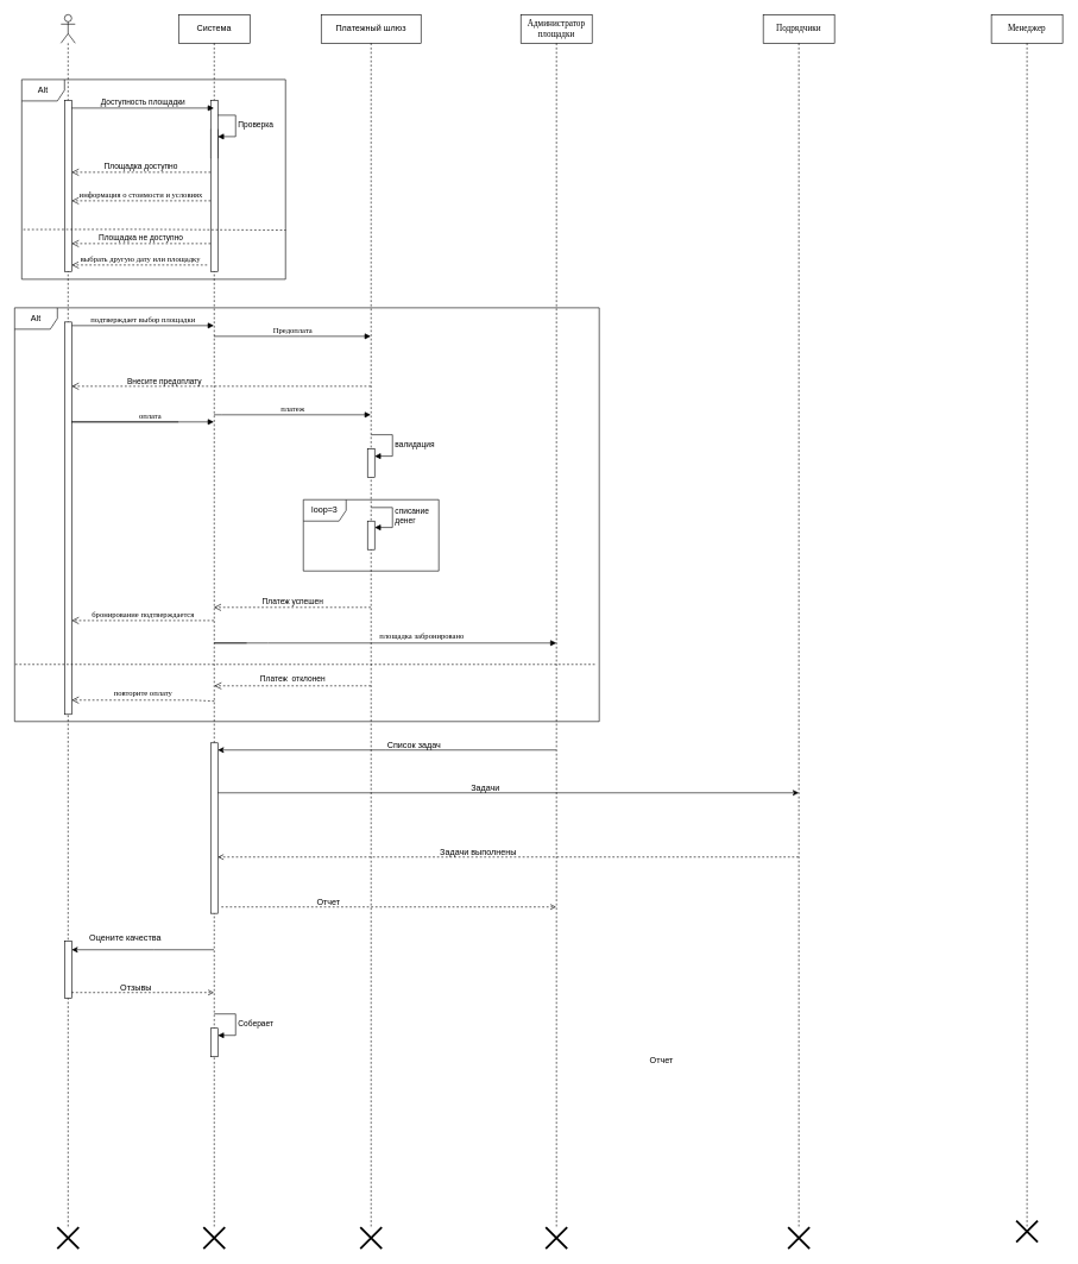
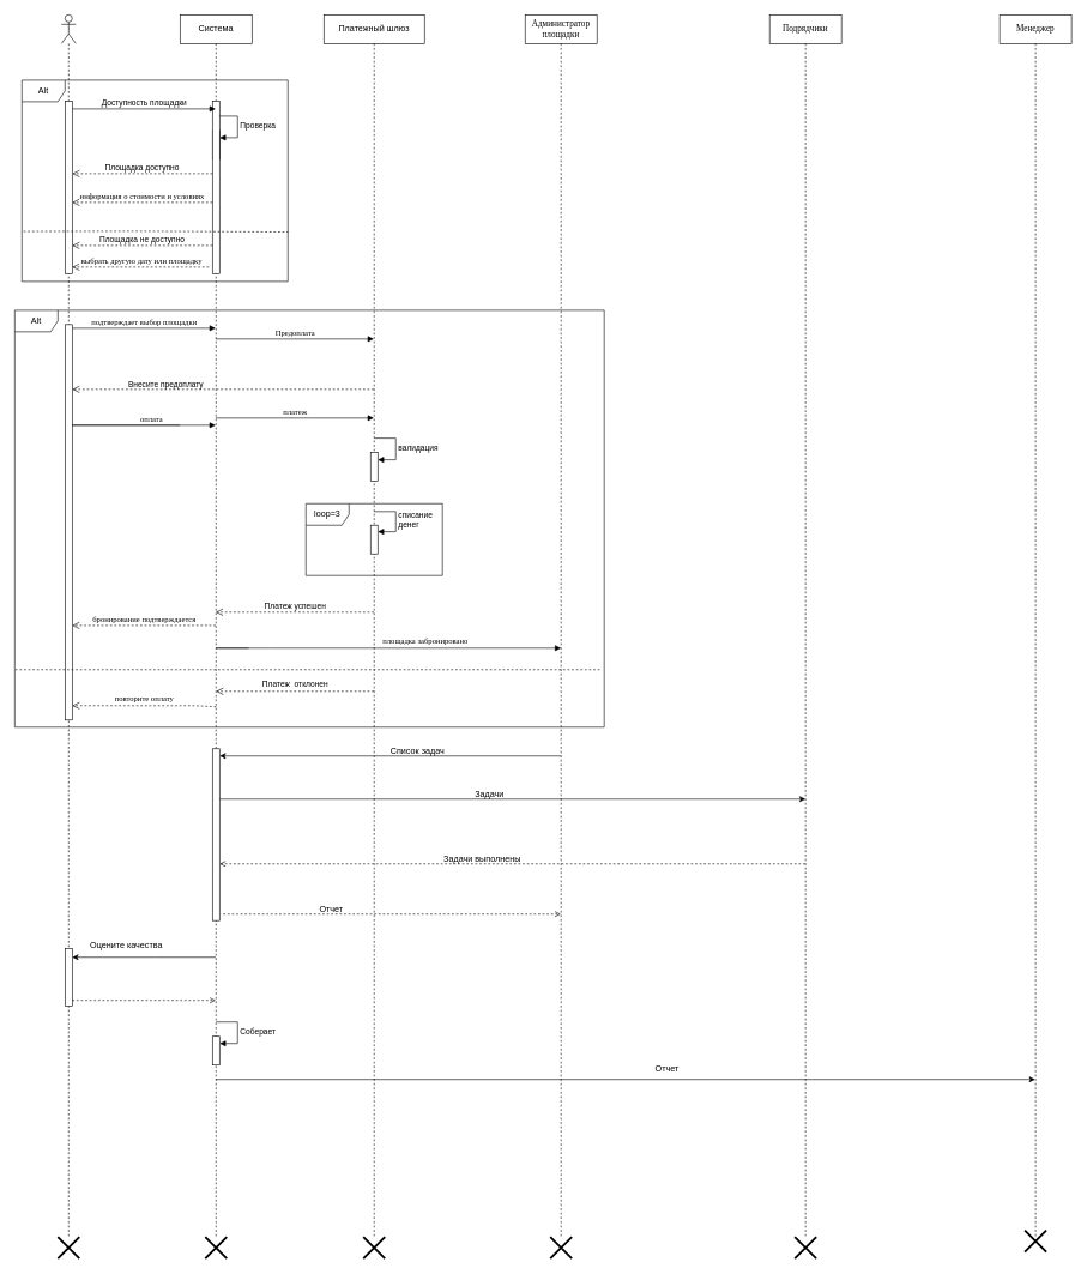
  <mxCell id="0" />
  <mxCell id="1" parent="0" />
  <mxCell id="2" value="Alt" style="shape=umlFrame;whiteSpace=wrap;html=1;pointerEvents=0;" vertex="1" parent="1"><mxGeometry x="20" y="431" width="820" height="580" as="geometry" /></mxCell>
  <mxCell id="3" value="Alt" style="shape=umlFrame;whiteSpace=wrap;html=1;pointerEvents=0;" vertex="1" parent="1"><mxGeometry x="30" y="111" width="370" height="280" as="geometry" /></mxCell>
  <mxCell id="4" value="" style="shape=umlLifeline;perimeter=lifelinePerimeter;whiteSpace=wrap;html=1;container=1;dropTarget=0;collapsible=0;recursiveResize=0;outlineConnect=0;portConstraint=eastwest;newEdgeStyle={&quot;curved&quot;:0,&quot;rounded&quot;:0};participant=umlActor;" vertex="1" parent="1"><mxGeometry x="85" y="20" width="20" height="1700" as="geometry" /></mxCell>
  <mxCell id="5" value="" style="html=1;points=[[0,0,0,0,5],[0,1,0,0,-5],[1,0,0,0,5],[1,1,0,0,-5]];perimeter=orthogonalPerimeter;outlineConnect=0;targetShapes=umlLifeline;portConstraint=eastwest;newEdgeStyle={&quot;curved&quot;:0,&quot;rounded&quot;:0};" vertex="1" parent="4"><mxGeometry x="5" y="120" width="10" height="240" as="geometry" /></mxCell>
  <mxCell id="6" value="" style="html=1;points=[[0,0,0,0,5],[0,1,0,0,-5],[1,0,0,0,5],[1,1,0,0,-5]];perimeter=orthogonalPerimeter;outlineConnect=0;targetShapes=umlLifeline;portConstraint=eastwest;newEdgeStyle={&quot;curved&quot;:0,&quot;rounded&quot;:0};" vertex="1" parent="4"><mxGeometry x="5" y="1299" width="10" height="80" as="geometry" /></mxCell>
  <mxCell id="7" value="Cистема" style="shape=umlLifeline;perimeter=lifelinePerimeter;whiteSpace=wrap;html=1;container=1;dropTarget=0;collapsible=0;recursiveResize=0;outlineConnect=0;portConstraint=eastwest;newEdgeStyle={&quot;curved&quot;:0,&quot;rounded&quot;:0};" vertex="1" parent="1"><mxGeometry x="250" y="20" width="100" height="1700" as="geometry" /></mxCell>
  <mxCell id="8" value="" style="html=1;points=[[0,0,0,0,5],[0,1,0,0,-5],[1,0,0,0,5],[1,1,0,0,-5]];perimeter=orthogonalPerimeter;outlineConnect=0;targetShapes=umlLifeline;portConstraint=eastwest;newEdgeStyle={&quot;curved&quot;:0,&quot;rounded&quot;:0};" vertex="1" parent="7"><mxGeometry x="45" y="161" width="10" height="40" as="geometry" /></mxCell>
  <mxCell id="9" value="Проверка" style="html=1;align=left;spacingLeft=2;endArrow=block;rounded=0;edgeStyle=orthogonalEdgeStyle;curved=0;rounded=0;" edge="1" parent="7" target="8"><mxGeometry relative="1" as="geometry"><mxPoint x="50" y="141" as="sourcePoint" /><Array as="points"><mxPoint x="80" y="171" /></Array></mxGeometry></mxCell>
  <mxCell id="10" value="" style="html=1;points=[[0,0,0,0,5],[0,1,0,0,-5],[1,0,0,0,5],[1,1,0,0,-5]];perimeter=orthogonalPerimeter;outlineConnect=0;targetShapes=umlLifeline;portConstraint=eastwest;newEdgeStyle={&quot;curved&quot;:0,&quot;rounded&quot;:0};" vertex="1" parent="7"><mxGeometry x="45" y="1421" width="10" height="40" as="geometry" /></mxCell>
  <mxCell id="11" value="Соберает" style="html=1;align=left;spacingLeft=2;endArrow=block;rounded=0;edgeStyle=orthogonalEdgeStyle;curved=0;rounded=0;" edge="1" parent="7" target="10"><mxGeometry relative="1" as="geometry"><mxPoint x="50" y="1401" as="sourcePoint" /><Array as="points"><mxPoint x="80" y="1431" /></Array></mxGeometry></mxCell>
  <mxCell id="12" value="" style="html=1;points=[[0,0,0,0,5],[0,1,0,0,-5],[1,0,0,0,5],[1,1,0,0,-5]];perimeter=orthogonalPerimeter;outlineConnect=0;targetShapes=umlLifeline;portConstraint=eastwest;newEdgeStyle={&quot;curved&quot;:0,&quot;rounded&quot;:0};" vertex="1" parent="7"><mxGeometry x="45" y="120" width="10" height="240" as="geometry" /></mxCell>
  <mxCell id="13" value="" style="html=1;points=[[0,0,0,0,5],[0,1,0,0,-5],[1,0,0,0,5],[1,1,0,0,-5]];perimeter=orthogonalPerimeter;outlineConnect=0;targetShapes=umlLifeline;portConstraint=eastwest;newEdgeStyle={&quot;curved&quot;:0,&quot;rounded&quot;:0};" vertex="1" parent="7"><mxGeometry x="45" y="1021" width="10" height="239" as="geometry" /></mxCell>
  <mxCell id="14" value="Платежный шлюз" style="shape=umlLifeline;perimeter=lifelinePerimeter;whiteSpace=wrap;html=1;container=1;dropTarget=0;collapsible=0;recursiveResize=0;outlineConnect=0;portConstraint=eastwest;newEdgeStyle={&quot;curved&quot;:0,&quot;rounded&quot;:0};" vertex="1" parent="1"><mxGeometry x="450" y="20" width="140" height="1700" as="geometry" /></mxCell>
  <mxCell id="15" value="" style="html=1;points=[[0,0,0,0,5],[0,1,0,0,-5],[1,0,0,0,5],[1,1,0,0,-5]];perimeter=orthogonalPerimeter;outlineConnect=0;targetShapes=umlLifeline;portConstraint=eastwest;newEdgeStyle={&quot;curved&quot;:0,&quot;rounded&quot;:0};" vertex="1" parent="14"><mxGeometry x="65" y="609" width="10" height="40" as="geometry" /></mxCell>
  <mxCell id="16" value="валидация" style="html=1;align=left;spacingLeft=2;endArrow=block;rounded=0;edgeStyle=orthogonalEdgeStyle;curved=0;rounded=0;" edge="1" parent="14" target="15"><mxGeometry relative="1" as="geometry"><mxPoint x="70" y="589" as="sourcePoint" /><Array as="points"><mxPoint x="100" y="589" /><mxPoint x="100" y="619" /></Array></mxGeometry></mxCell>
  <mxCell id="17" value="" style="html=1;points=[[0,0,0,0,5],[0,1,0,0,-5],[1,0,0,0,5],[1,1,0,0,-5]];perimeter=orthogonalPerimeter;outlineConnect=0;targetShapes=umlLifeline;portConstraint=eastwest;newEdgeStyle={&quot;curved&quot;:0,&quot;rounded&quot;:0};" vertex="1" parent="14"><mxGeometry x="65" y="710" width="10" height="40" as="geometry" /></mxCell>
  <mxCell id="18" value="списание&amp;nbsp;&lt;div&gt;денег&lt;/div&gt;" style="html=1;align=left;spacingLeft=2;endArrow=block;rounded=0;edgeStyle=orthogonalEdgeStyle;curved=0;rounded=0;" edge="1" parent="14" target="17"><mxGeometry relative="1" as="geometry"><mxPoint x="70" y="691" as="sourcePoint" /><Array as="points"><mxPoint x="100" y="691" /><mxPoint x="100" y="719" /></Array></mxGeometry></mxCell>
  <mxCell id="19" value="&lt;span style=&quot;font-family: &amp;quot;Times New Roman&amp;quot;, serif;&quot;&gt;Администратор&lt;/span&gt;&lt;br style=&quot;font-family: &amp;quot;Times New Roman&amp;quot;, serif;&quot;&gt;&lt;span style=&quot;font-family: &amp;quot;Times New Roman&amp;quot;, serif;&quot;&gt;площадки&lt;/span&gt;" style="shape=umlLifeline;perimeter=lifelinePerimeter;whiteSpace=wrap;html=1;container=1;dropTarget=0;collapsible=0;recursiveResize=0;outlineConnect=0;portConstraint=eastwest;newEdgeStyle={&quot;curved&quot;:0,&quot;rounded&quot;:0};" vertex="1" parent="1"><mxGeometry x="730" y="20" width="100" height="1700" as="geometry" /></mxCell>
  <mxCell id="20" value="Доступность площадки" style="html=1;verticalAlign=bottom;endArrow=block;curved=0;rounded=0;" edge="1" parent="1" source="5" target="7"><mxGeometry width="80" relative="1" as="geometry"><mxPoint x="120" y="161" as="sourcePoint" /><mxPoint x="279.5" y="161" as="targetPoint" /><Array as="points"><mxPoint x="190" y="151" /></Array></mxGeometry></mxCell>
  <mxCell id="21" value="Площадка доступно" style="html=1;verticalAlign=bottom;endArrow=open;dashed=1;endSize=8;curved=0;rounded=0;" edge="1" parent="1" source="12" target="5"><mxGeometry relative="1" as="geometry"><mxPoint x="300" y="241" as="sourcePoint" /><mxPoint x="139.7" y="241" as="targetPoint" /><Array as="points"><mxPoint x="200" y="241" /></Array></mxGeometry></mxCell>
  <mxCell id="22" value="Площадка не доступно" style="html=1;verticalAlign=bottom;endArrow=open;dashed=1;endSize=8;curved=0;rounded=0;" edge="1" parent="1" source="12"><mxGeometry relative="1" as="geometry"><mxPoint x="300" y="341" as="sourcePoint" /><mxPoint x="100" y="341" as="targetPoint" /></mxGeometry></mxCell>
  <mxCell id="23" value="&lt;span style=&quot;line-height: 107%; font-family: &amp;quot;Times New Roman&amp;quot;, serif;&quot; lang=&quot;EN-US&quot;&gt;&lt;font&gt;подтверждает выбор площадки&lt;/font&gt;&lt;/span&gt;" style="html=1;verticalAlign=bottom;endArrow=block;curved=0;rounded=0;exitX=1;exitY=0;exitDx=0;exitDy=5;exitPerimeter=0;" edge="1" parent="1" source="24" target="7"><mxGeometry width="80" relative="1" as="geometry"><mxPoint x="140" y="461" as="sourcePoint" /><mxPoint x="220" y="461" as="targetPoint" /></mxGeometry></mxCell>
  <mxCell id="24" value="" style="html=1;points=[[0,0,0,0,5],[0,1,0,0,-5],[1,0,0,0,5],[1,1,0,0,-5]];perimeter=orthogonalPerimeter;outlineConnect=0;targetShapes=umlLifeline;portConstraint=eastwest;newEdgeStyle={&quot;curved&quot;:0,&quot;rounded&quot;:0};" vertex="1" parent="1"><mxGeometry x="90" y="451" width="10" height="550" as="geometry" /></mxCell>
  <mxCell id="25" value="" style="shape=umlDestroy;whiteSpace=wrap;html=1;strokeWidth=3;targetShapes=umlLifeline;" vertex="1" parent="1"><mxGeometry x="765" y="1720" width="30" height="30" as="geometry" /></mxCell>
  <mxCell id="26" value="" style="shape=umlDestroy;whiteSpace=wrap;html=1;strokeWidth=3;targetShapes=umlLifeline;" vertex="1" parent="1"><mxGeometry x="505" y="1720" width="30" height="30" as="geometry" /></mxCell>
  <mxCell id="27" value="" style="shape=umlDestroy;whiteSpace=wrap;html=1;strokeWidth=3;targetShapes=umlLifeline;" vertex="1" parent="1"><mxGeometry x="285" y="1720" width="30" height="30" as="geometry" /></mxCell>
  <mxCell id="28" value="" style="shape=umlDestroy;whiteSpace=wrap;html=1;strokeWidth=3;targetShapes=umlLifeline;" vertex="1" parent="1"><mxGeometry x="80" y="1720" width="30" height="30" as="geometry" /></mxCell>
  <mxCell id="29" value="&lt;span style=&quot;line-height: 107%; font-family: &amp;quot;Times New Roman&amp;quot;, serif;&quot; lang=&quot;EN-US&quot;&gt;&lt;font&gt;Менеджер&lt;/font&gt;&lt;/span&gt;" style="shape=umlLifeline;perimeter=lifelinePerimeter;whiteSpace=wrap;html=1;container=1;dropTarget=0;collapsible=0;recursiveResize=0;outlineConnect=0;portConstraint=eastwest;newEdgeStyle={&quot;curved&quot;:0,&quot;rounded&quot;:0};" vertex="1" parent="1"><mxGeometry x="1390" y="20" width="100" height="1700" as="geometry" /></mxCell>
  <mxCell id="30" value="&lt;span style=&quot;line-height: 107%; font-family: &amp;quot;Times New Roman&amp;quot;, serif;&quot; lang=&quot;EN-US&quot;&gt;&lt;font&gt;Подрядчики&lt;/font&gt;&lt;/span&gt;" style="shape=umlLifeline;perimeter=lifelinePerimeter;whiteSpace=wrap;html=1;container=1;dropTarget=0;collapsible=0;recursiveResize=0;outlineConnect=0;portConstraint=eastwest;newEdgeStyle={&quot;curved&quot;:0,&quot;rounded&quot;:0};" vertex="1" parent="1"><mxGeometry x="1070" y="20" width="100" height="1700" as="geometry" /></mxCell>
  <mxCell id="31" value="&lt;span style=&quot;line-height: 107%; font-family: &amp;quot;Times New Roman&amp;quot;, serif;&quot;&gt;&lt;font&gt;информация о стоимости и условиях&lt;/font&gt;&lt;/span&gt;" style="html=1;verticalAlign=bottom;endArrow=open;dashed=1;endSize=8;curved=0;rounded=0;" edge="1" parent="1" source="12" target="5"><mxGeometry relative="1" as="geometry"><mxPoint x="310" y="251" as="sourcePoint" /><mxPoint x="110" y="251" as="targetPoint" /><Array as="points"><mxPoint x="200" y="281" /></Array></mxGeometry></mxCell>
  <mxCell id="32" value="&lt;span style=&quot;line-height: 107%; font-family: &amp;quot;Times New Roman&amp;quot;, serif;&quot;&gt;&lt;font&gt;&amp;nbsp;выбрать другую дату или площадку&lt;/font&gt;&lt;/span&gt;" style="html=1;verticalAlign=bottom;endArrow=open;dashed=1;endSize=8;curved=0;rounded=0;" edge="1" parent="1" target="5"><mxGeometry x="0.003" relative="1" as="geometry"><mxPoint x="290" y="371" as="sourcePoint" /><mxPoint x="105" y="351" as="targetPoint" /><Array as="points"><mxPoint x="190" y="371" /></Array><mxPoint as="offset" /></mxGeometry></mxCell>
  <mxCell id="33" value="" style="html=1;verticalAlign=bottom;endArrow=open;dashed=1;endSize=8;curved=0;rounded=0;" edge="1" parent="1" source="14" target="24"><mxGeometry x="0.003" relative="1" as="geometry"><mxPoint x="310" y="381" as="sourcePoint" /><mxPoint x="110" y="381" as="targetPoint" /><Array as="points"><mxPoint x="190" y="541" /></Array><mxPoint as="offset" /></mxGeometry></mxCell>
  <mxCell id="34" value="&lt;font face=&quot;Times New Roman, serif&quot;&gt;Предоплата&lt;/font&gt;" style="html=1;verticalAlign=bottom;endArrow=block;curved=0;rounded=0;" edge="1" parent="1" source="7" target="14"><mxGeometry width="80" relative="1" as="geometry"><mxPoint x="110" y="466" as="sourcePoint" /><mxPoint x="310" y="466" as="targetPoint" /><Array as="points"><mxPoint x="420" y="471" /></Array></mxGeometry></mxCell>
  <mxCell id="35" value="&lt;font style=&quot;font-size: 11px;&quot;&gt;Внесите предоплату&lt;/font&gt;" style="text;html=1;align=center;verticalAlign=middle;resizable=0;points=[];autosize=1;strokeColor=none;fillColor=none;" vertex="1" parent="1"><mxGeometry x="165" y="519" width="130" height="30" as="geometry" /></mxCell>
  <mxCell id="36" value="&lt;font face=&quot;Times New Roman, serif&quot;&gt;платеж&lt;/font&gt;" style="html=1;verticalAlign=bottom;endArrow=block;curved=0;rounded=0;" edge="1" parent="1" source="7" target="14"><mxGeometry width="80" relative="1" as="geometry"><mxPoint x="110" y="466" as="sourcePoint" /><mxPoint x="310" y="466" as="targetPoint" /><Array as="points"><mxPoint x="310" y="581" /></Array></mxGeometry></mxCell>
  <mxCell id="37" value="loop=3" style="shape=umlFrame;whiteSpace=wrap;html=1;pointerEvents=0;" vertex="1" parent="1"><mxGeometry x="425" y="700" width="190" height="100" as="geometry" /></mxCell>
  <mxCell id="38" value="&lt;font face=&quot;Times New Roman, serif&quot;&gt;оплата&lt;/font&gt;" style="html=1;verticalAlign=bottom;endArrow=block;curved=0;rounded=0;" edge="1" parent="1" target="7"><mxGeometry x="0.488" width="80" relative="1" as="geometry"><mxPoint x="250" y="591" as="sourcePoint" /><mxPoint x="530" y="591" as="targetPoint" /><Array as="points"><mxPoint x="100" y="591" /><mxPoint x="250" y="591" /></Array><mxPoint as="offset" /></mxGeometry></mxCell>
  <mxCell id="39" value="Платеж успешен" style="html=1;verticalAlign=bottom;endArrow=open;dashed=1;endSize=8;curved=0;rounded=0;" edge="1" parent="1" source="14" target="7"><mxGeometry relative="1" as="geometry"><mxPoint x="780" y="911" as="sourcePoint" /><mxPoint x="310" y="911" as="targetPoint" /><Array as="points"><mxPoint x="410" y="851" /></Array></mxGeometry></mxCell>
  <mxCell id="40" value="Платеж&amp;nbsp; отклонен" style="html=1;verticalAlign=bottom;endArrow=open;dashed=1;endSize=8;curved=0;rounded=0;" edge="1" parent="1" source="14"><mxGeometry relative="1" as="geometry"><mxPoint x="515" y="961" as="sourcePoint" /><mxPoint x="300" y="961" as="targetPoint" /><Array as="points"><mxPoint x="405.5" y="961" /></Array></mxGeometry></mxCell>
  <mxCell id="41" value="&lt;span style=&quot;line-height: 107%; font-family: &amp;quot;Times New Roman&amp;quot;, serif;&quot;&gt;&lt;font&gt;бронирование подтверждается&lt;/font&gt;&lt;/span&gt;" style="html=1;verticalAlign=bottom;endArrow=open;dashed=1;endSize=8;curved=0;rounded=0;" edge="1" parent="1"><mxGeometry relative="1" as="geometry"><mxPoint x="299.5" y="869.5" as="sourcePoint" /><mxPoint x="100" y="869.5" as="targetPoint" /><Array as="points"><mxPoint x="260" y="869.5" /></Array></mxGeometry></mxCell>
  <mxCell id="42" value="&lt;span style=&quot;line-height: 107%; font-family: &amp;quot;Times New Roman&amp;quot;, serif;&quot;&gt;&lt;font&gt;повторите оплату&lt;/font&gt;&lt;/span&gt;" style="html=1;verticalAlign=bottom;endArrow=open;dashed=1;endSize=8;curved=0;rounded=0;" edge="1" parent="1"><mxGeometry relative="1" as="geometry"><mxPoint x="300" y="982.5" as="sourcePoint" /><mxPoint x="100" y="981" as="targetPoint" /><Array as="points"><mxPoint x="270" y="981" /></Array></mxGeometry></mxCell>
  <mxCell id="43" value="&lt;font face=&quot;Times New Roman, serif&quot;&gt;площадка забронировано&lt;/font&gt;" style="html=1;verticalAlign=bottom;endArrow=block;curved=0;rounded=0;" edge="1" parent="1"><mxGeometry x="0.279" width="80" relative="1" as="geometry"><mxPoint x="345.5" y="901" as="sourcePoint" /><mxPoint x="780" y="901" as="targetPoint" /><Array as="points"><mxPoint x="300" y="901" /><mxPoint x="375.5" y="901" /></Array><mxPoint as="offset" /></mxGeometry></mxCell>
  <mxCell id="44" value="" style="endArrow=classic;html=1;rounded=0;" edge="1" parent="1" source="19" target="13"><mxGeometry width="50" height="50" relative="1" as="geometry"><mxPoint x="755" y="1051" as="sourcePoint" /><mxPoint x="300" y="1051" as="targetPoint" /><Array as="points"><mxPoint x="540" y="1051" /></Array></mxGeometry></mxCell>
  <mxCell id="45" value="Список задач" style="text;html=1;align=center;verticalAlign=middle;resizable=0;points=[];autosize=1;strokeColor=none;fillColor=none;" vertex="1" parent="1"><mxGeometry x="530" y="1029" width="100" height="30" as="geometry" /></mxCell>
  <mxCell id="46" value="" style="endArrow=classic;html=1;rounded=0;" edge="1" parent="1" source="13"><mxGeometry width="50" height="50" relative="1" as="geometry"><mxPoint x="300" y="1111" as="sourcePoint" /><mxPoint x="1120" y="1111" as="targetPoint" /></mxGeometry></mxCell>
  <mxCell id="47" value="Задачи" style="text;html=1;align=center;verticalAlign=middle;resizable=0;points=[];autosize=1;strokeColor=none;fillColor=none;" vertex="1" parent="1"><mxGeometry x="650" y="1089" width="60" height="30" as="geometry" /></mxCell>
  <mxCell id="48" value="" style="endArrow=open;html=1;rounded=0;dashed=1;endFill=0;" edge="1" parent="1" target="13"><mxGeometry width="50" height="50" relative="1" as="geometry"><mxPoint x="1119.5" y="1201" as="sourcePoint" /><mxPoint x="299.5" y="1201" as="targetPoint" /></mxGeometry></mxCell>
  <mxCell id="49" value="Задачи выполнены" style="text;html=1;align=center;verticalAlign=middle;resizable=0;points=[];autosize=1;strokeColor=none;fillColor=none;" vertex="1" parent="1"><mxGeometry x="605" y="1179" width="130" height="30" as="geometry" /></mxCell>
  <mxCell id="50" value="" style="endArrow=open;html=1;rounded=0;dashed=1;endFill=0;" edge="1" parent="1" target="19"><mxGeometry width="50" height="50" relative="1" as="geometry"><mxPoint x="310" y="1271" as="sourcePoint" /><mxPoint x="795" y="1271" as="targetPoint" /><Array as="points"><mxPoint x="570" y="1271" /></Array></mxGeometry></mxCell>
  <mxCell id="51" value="Отчет" style="text;html=1;align=center;verticalAlign=middle;resizable=0;points=[];autosize=1;strokeColor=none;fillColor=none;" vertex="1" parent="1"><mxGeometry x="430" y="1249" width="60" height="30" as="geometry" /></mxCell>
  <mxCell id="52" value="" style="endArrow=classic;html=1;rounded=0;" edge="1" parent="1" source="7" target="6"><mxGeometry width="50" height="50" relative="1" as="geometry"><mxPoint x="295" y="1331" as="sourcePoint" /><mxPoint x="90" y="1331" as="targetPoint" /><Array as="points"><mxPoint x="215.5" y="1331" /></Array></mxGeometry></mxCell>
  <mxCell id="53" value="Оцените качества" style="text;html=1;align=center;verticalAlign=middle;resizable=0;points=[];autosize=1;strokeColor=none;fillColor=none;" vertex="1" parent="1"><mxGeometry x="115" y="1299" width="120" height="30" as="geometry" /></mxCell>
  <mxCell id="54" value="" style="endArrow=open;html=1;rounded=0;endFill=0;dashed=1;" edge="1" parent="1" source="6" target="7"><mxGeometry width="50" height="50" relative="1" as="geometry"><mxPoint x="210" y="1391" as="sourcePoint" /><mxPoint x="260" y="1341" as="targetPoint" /><Array as="points"><mxPoint x="210" y="1391" /></Array></mxGeometry></mxCell>
- <mxCell id="55" value="Отзывы" style="text;html=1;align=center;verticalAlign=middle;resizable=0;points=[];autosize=1;strokeColor=none;fillColor=none;" vertex="1" parent="1"><mxGeometry x="155" y="1369" width="70" height="30" as="geometry" /></mxCell>
+ <mxCell id="56" value="" style="endArrow=classic;html=1;rounded=0;" edge="1" parent="1" source="7" target="29"><mxGeometry width="50" height="50" relative="1" as="geometry"><mxPoint x="640" y="1461" as="sourcePoint" /><mxPoint x="690" y="1411" as="targetPoint" /><Array as="points"><mxPoint x="990" y="1501" /></Array></mxGeometry></mxCell>
  <mxCell id="57" value="Отчет" style="text;html=1;align=center;verticalAlign=middle;resizable=0;points=[];autosize=1;strokeColor=none;fillColor=none;" vertex="1" parent="1"><mxGeometry x="897" y="1471" width="60" height="30" as="geometry" /></mxCell>
  <mxCell id="58" value="" style="shape=umlDestroy;whiteSpace=wrap;html=1;strokeWidth=3;targetShapes=umlLifeline;" vertex="1" parent="1"><mxGeometry x="1105" y="1720" width="30" height="30" as="geometry" /></mxCell>
  <mxCell id="59" value="" style="shape=umlDestroy;whiteSpace=wrap;html=1;strokeWidth=3;targetShapes=umlLifeline;" vertex="1" parent="1"><mxGeometry x="1425" y="1711" width="30" height="30" as="geometry" /></mxCell>
  <mxCell id="60" value="" style="endArrow=none;dashed=1;html=1;rounded=0;entryX=1.001;entryY=0.754;entryDx=0;entryDy=0;entryPerimeter=0;exitX=0.006;exitY=0.751;exitDx=0;exitDy=0;exitPerimeter=0;" edge="1" parent="1" source="3" target="3"><mxGeometry width="50" height="50" relative="1" as="geometry"><mxPoint x="420" y="371" as="sourcePoint" /><mxPoint x="470" y="321" as="targetPoint" /><Array as="points"><mxPoint x="190" y="321" /></Array></mxGeometry></mxCell>
  <mxCell id="61" value="" style="endArrow=none;dashed=1;html=1;rounded=0;entryX=0.995;entryY=0.862;entryDx=0;entryDy=0;entryPerimeter=0;exitX=0.001;exitY=0.862;exitDx=0;exitDy=0;exitPerimeter=0;" edge="1" parent="1" source="2" target="2"><mxGeometry width="50" height="50" relative="1" as="geometry"><mxPoint x="420" y="981" as="sourcePoint" /><mxPoint x="470" y="931" as="targetPoint" /></mxGeometry></mxCell>
